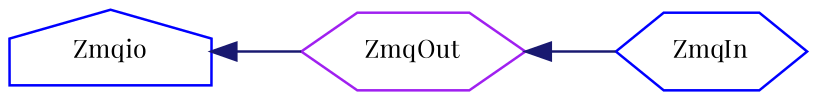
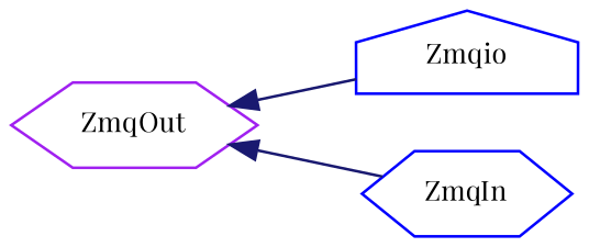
  digraph {
    fontname="Playfair Display"
    rankdir=LR
    node [color=blue fillcolor=white fontname="Playfair Display" fontsize=10 shape=hexagon style=filled]
    edge [color=midnightblue dir=back fontname="Playfair Display" fontsize=10 labelfontname=Helvetica labelfontsize=10 style=solid]
    n1 [height=0.2 label=Zmqio shape=house width=0.4]
    n2 [color=purple height=0.2 label=ZmqOut width=0.4]
    n3 [height=0.2 label=ZmqIn width=0.4]
-   n1 -> n2
+   n2 -> n1
    n2 -> n3
  }
